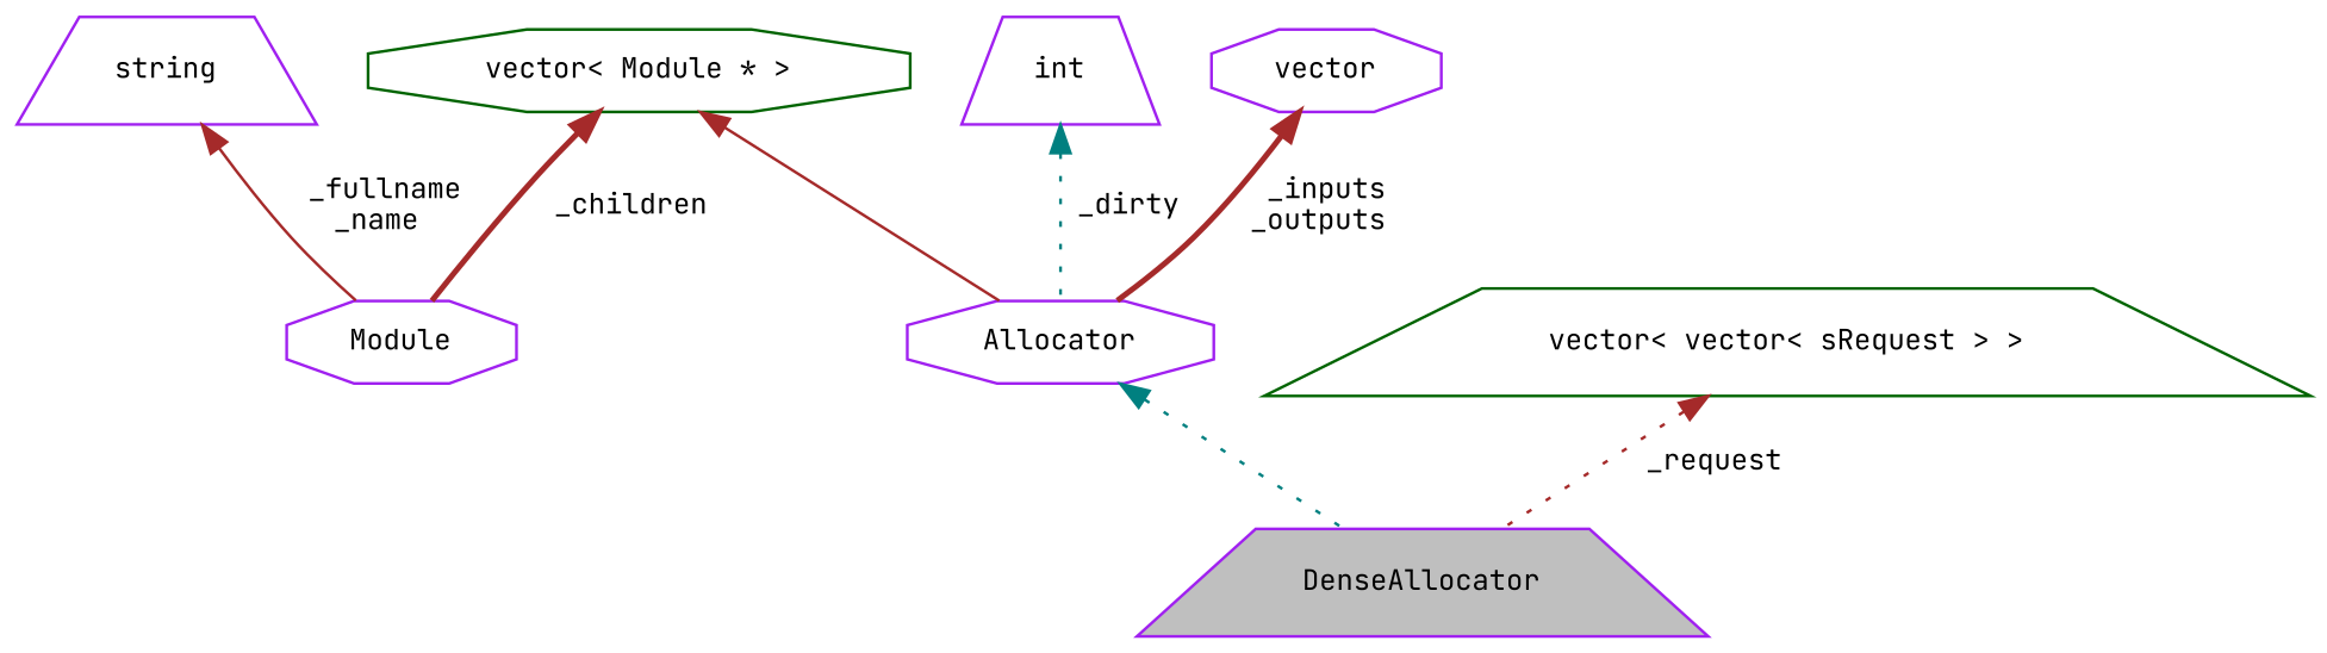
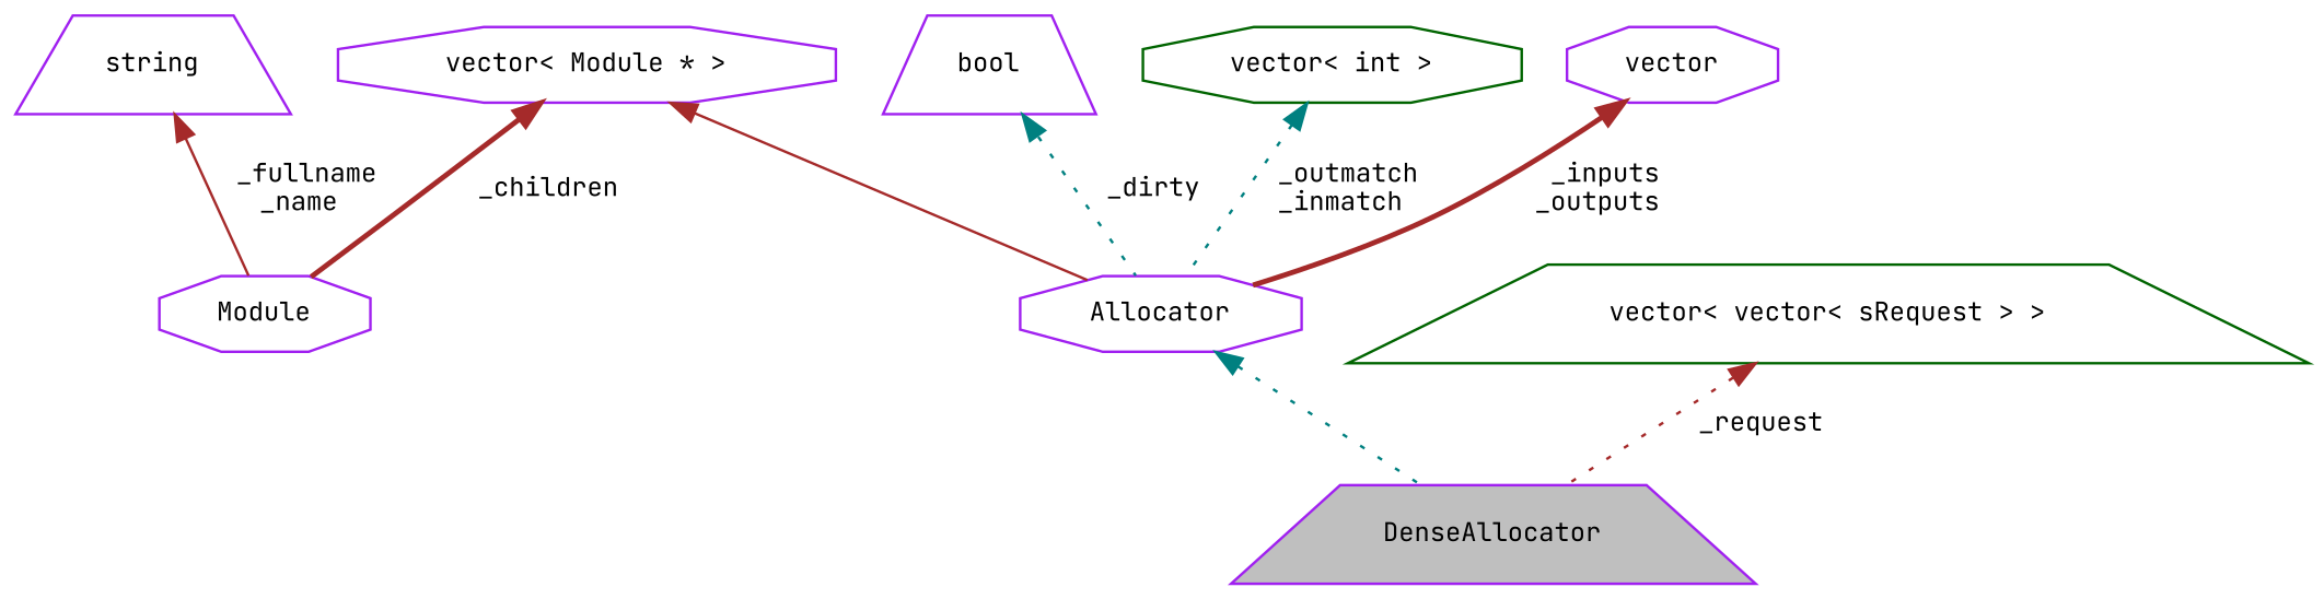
  digraph {
    fontname="JetBrains Mono"
    node [color=purple fontname="JetBrains Mono" fontsize=10 shape=octagon]
    edge [color=brown dir=back fontname="JetBrains Mono" fontsize=10 labelfontname=FreeSans labelfontsize=10 style=dotted]
    n1 [fillcolor=grey75 fontcolor=black height=0.2 label=DenseAllocator shape=trapezium style=filled width=0.4]
    n2 [height=0.2 label=Allocator width=0.4]
    n3 [height=0.2 label=Module width=0.4]
    n4 [height=0.2 label=string shape=trapezium width=0.4]
-   n5 [color=darkgreen height=0.2 label="vector\< Module * \>" width=0.4]
+   n5 [height=0.2 label="vector\< Module * \>" width=0.4]
    n6 [height=0.2 label=vector width=0.4]
-   n7 [height=0.2 label=int shape=trapezium width=0.4]
+   n7 [height=0.2 label=bool shape=trapezium width=0.4]
+   n8 [color=darkgreen height=0.2 label="vector\< int \>" width=0.4]
    n9 [color=darkgreen height=0.2 label="vector\< vector\< sRequest \> \>" shape=trapezium width=0.4]
    n2 -> n1 [color=teal]
    n4 -> n3 [label=" _fullname\n_name" style=solid]
    n5 -> n2 [style=solid]
    n5 -> n3 [label=" _children" style=bold]
    n6 -> n2 [label=" _inputs\n_outputs" style=bold]
    n7 -> n2 [color=teal label=" _dirty"]
+   n8 -> n2 [color=teal label=" _outmatch\n_inmatch"]
    n9 -> n1 [label=" _request"]
  }
